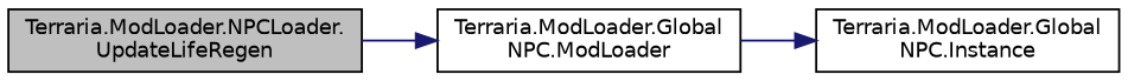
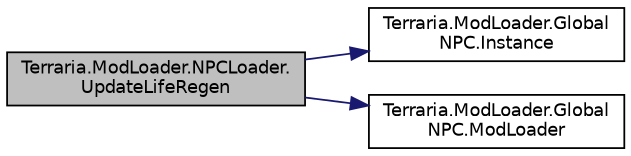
  digraph {
    fontname="DejaVu Sans"
    rankdir=LR
    node [color=black fillcolor=white fontname="DejaVu Sans" fontsize=10 shape=record style=filled]
    edge [color=midnightblue fontname="DejaVu Sans" fontsize=10 labelfontname=Helvetica labelfontsize=10 style=solid]
    n1 [fillcolor=grey75 fontcolor=black height=0.2 label="Terraria.ModLoader.NPCLoader.\lUpdateLifeRegen" width=0.4]
    n2 [height=0.2 label="Terraria.ModLoader.Global\lNPC.Instance" width=0.4]
    n3 [height=0.2 label="Terraria.ModLoader.Global\lNPC.ModLoader" width=0.4]
-   n3 -> n2
+   n1 -> n2
    n1 -> n3
  }
